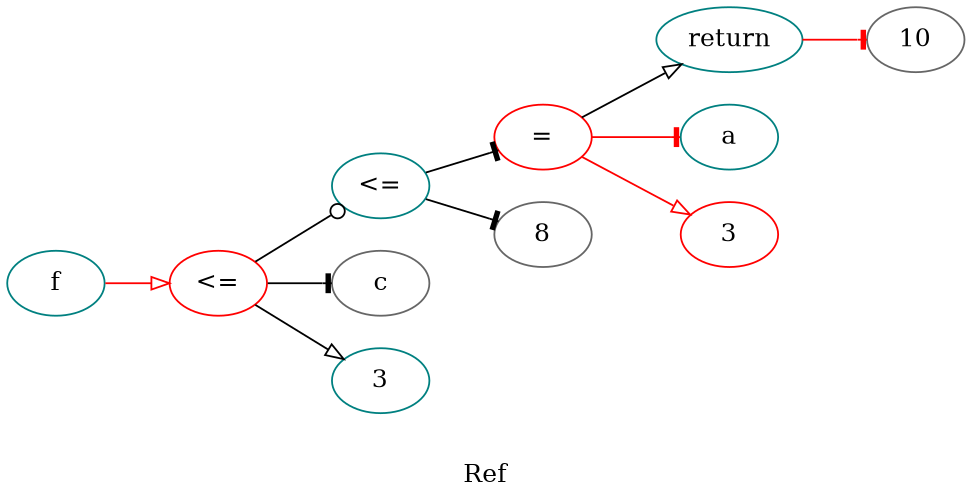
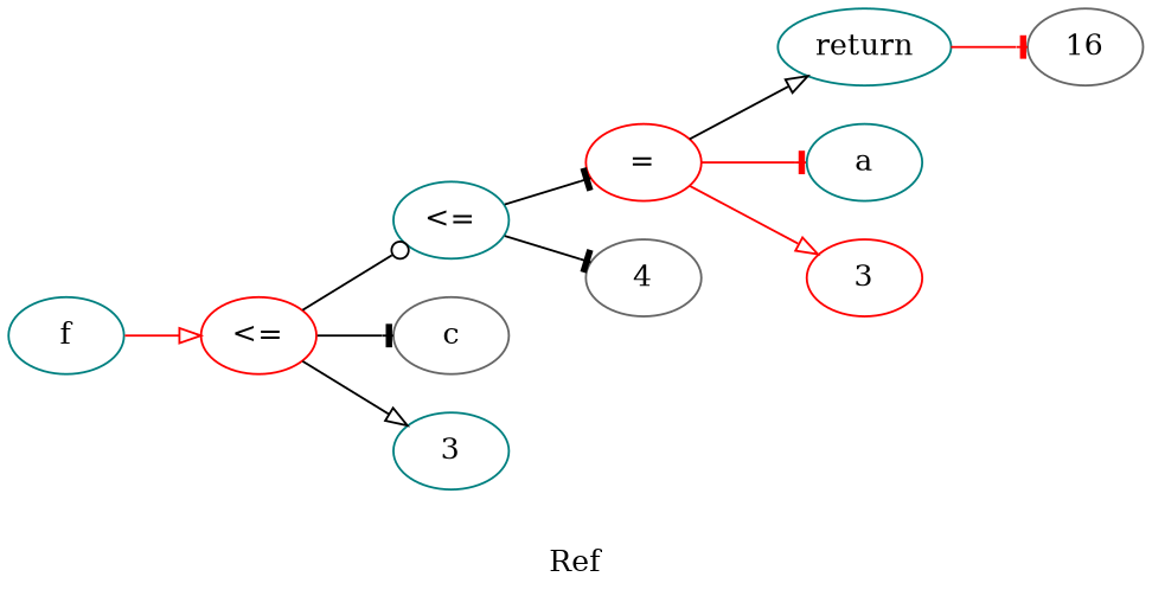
  digraph {
    label=Ref
    rankdir=LR
    node [color=teal]
    edge [arrowhead=tee color=black]
    n1 [label=f]
    n2 [color=red label="<="]
    n3 [label="<="]
    n4 [color=gray40 label=c]
    n5 [label=3]
    n6 [color=red label="="]
-   n7 [color=gray40 label=8]
+   n7 [color=gray40 label=4]
    n8 [label=return]
    n9 [label=a]
    n10 [color=red label=3]
-   n11 [color=gray40 label=10]
+   n11 [color=gray40 label=16]
    n1 -> n2 [arrowhead=onormal color=red]
    n2 -> n3 [arrowhead=odot]
    n2 -> n4
    n2 -> n5 [arrowhead=onormal]
    n3 -> n6
    n3 -> n7
    n6 -> n8 [arrowhead=onormal]
    n6 -> n9 [color=red]
    n6 -> n10 [arrowhead=onormal color=red]
    n8 -> n11 [color=red]
  }
